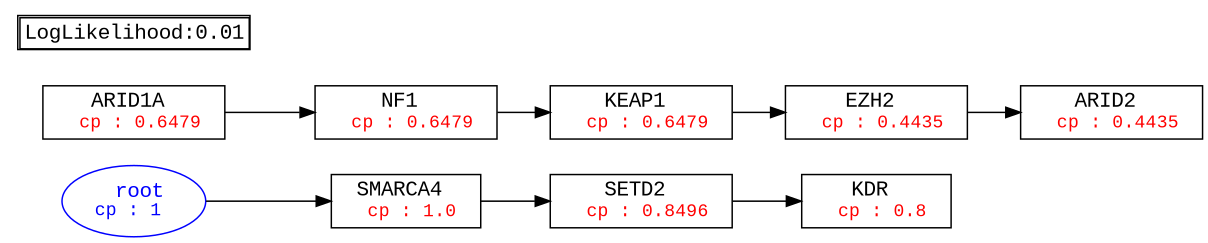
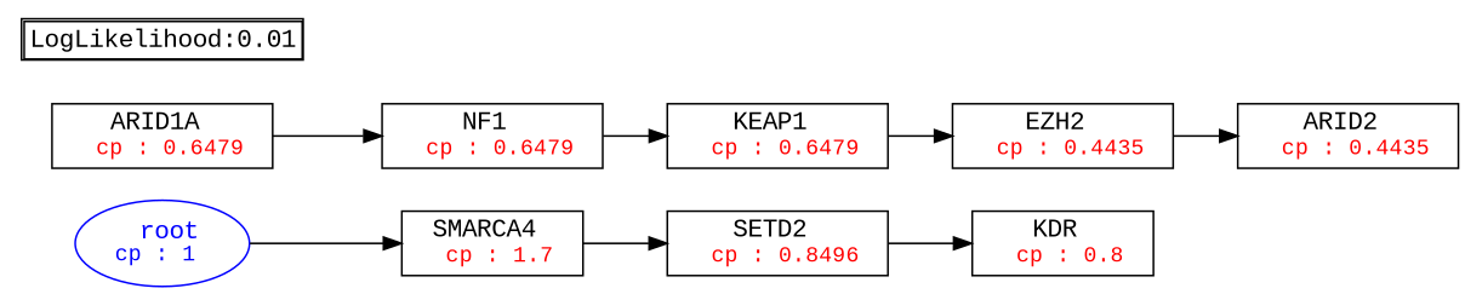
  digraph {
    fontname="Liberation Mono"
    fontsize=10
    rankdir=LR
    node [fontname="Liberation Mono" shape=box]
    edge [fontname="Liberation Mono"]
    n1 [color=Blue label=<<font color='Blue'> root</font><br/><font color='Blue' POINT-SIZE='12'>cp : 1 </font>> shape=oval]
-   n2 [label=<SMARCA4 <br/> <font color='Red' POINT-SIZE='12'> cp : 1.0 </font>>]
+   n2 [label=<SMARCA4 <br/> <font color='Red' POINT-SIZE='12'> cp : 1.7 </font>>]
    n3 [label=<SETD2 <br/> <font color='Red' POINT-SIZE='12'> cp : 0.8496 </font>>]
    n4 [label=<KDR <br/> <font color='Red' POINT-SIZE='12'> cp : 0.8 </font>>]
    n5 [label=<ARID1A <br/> <font color='Red' POINT-SIZE='12'> cp : 0.6479 </font>>]
    n6 [label=<NF1 <br/> <font color='Red' POINT-SIZE='12'> cp : 0.6479 </font>>]
    n7 [label=<KEAP1 <br/> <font color='Red' POINT-SIZE='12'> cp : 0.6479 </font>>]
    n8 [label=<EZH2 <br/> <font color='Red' POINT-SIZE='12'> cp : 0.4435 </font>>]
    n9 [label=<ARID2 <br/> <font color='Red' POINT-SIZE='12'> cp : 0.4435 </font>>]
    n10 [label=<<TABLE BORDER="1" CELLBORDER="1" CELLSPACING="0" >     <TR><TD ALIGN="LEFT">LogLikelihood:0.01</TD></TR>     </TABLE>> shape=plaintext]
    n1 -> n2
    n2 -> n3
    n3 -> n4
    n5 -> n6
    n6 -> n7
    n7 -> n8
    n8 -> n9
  }
